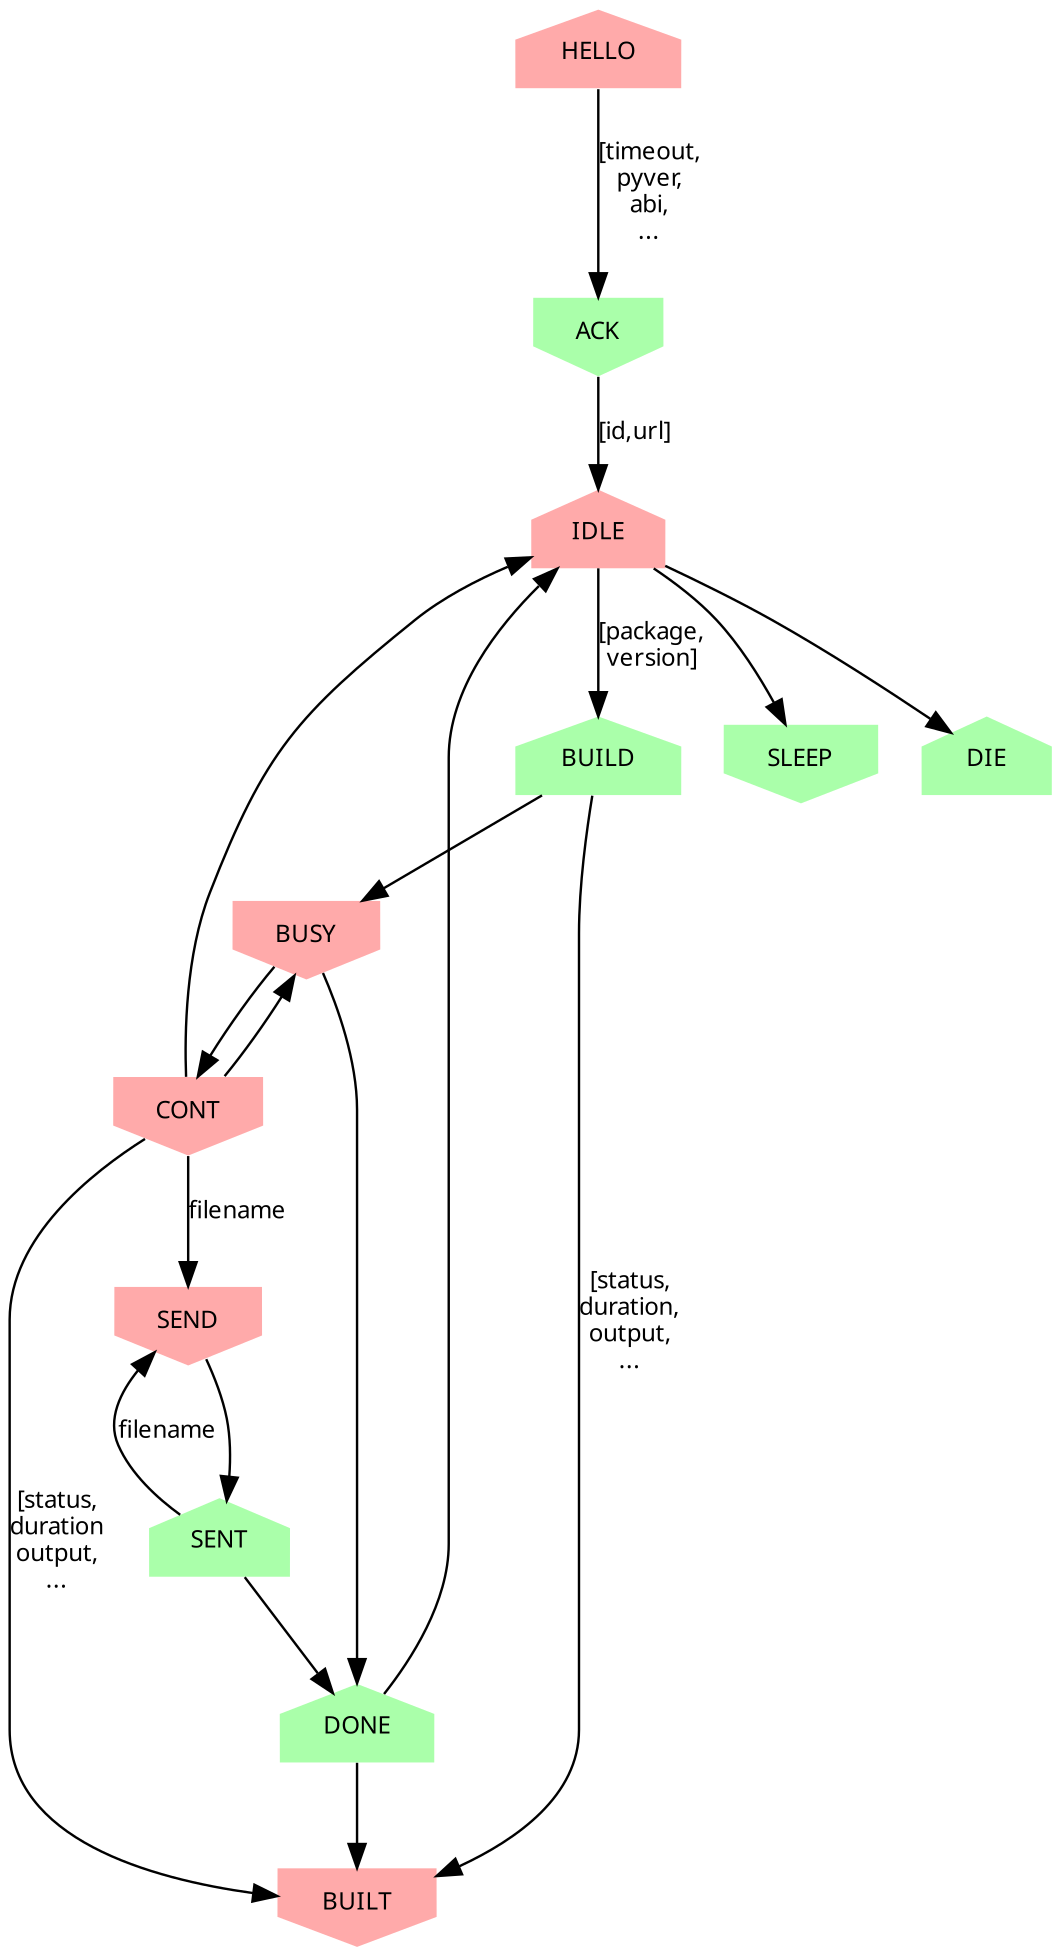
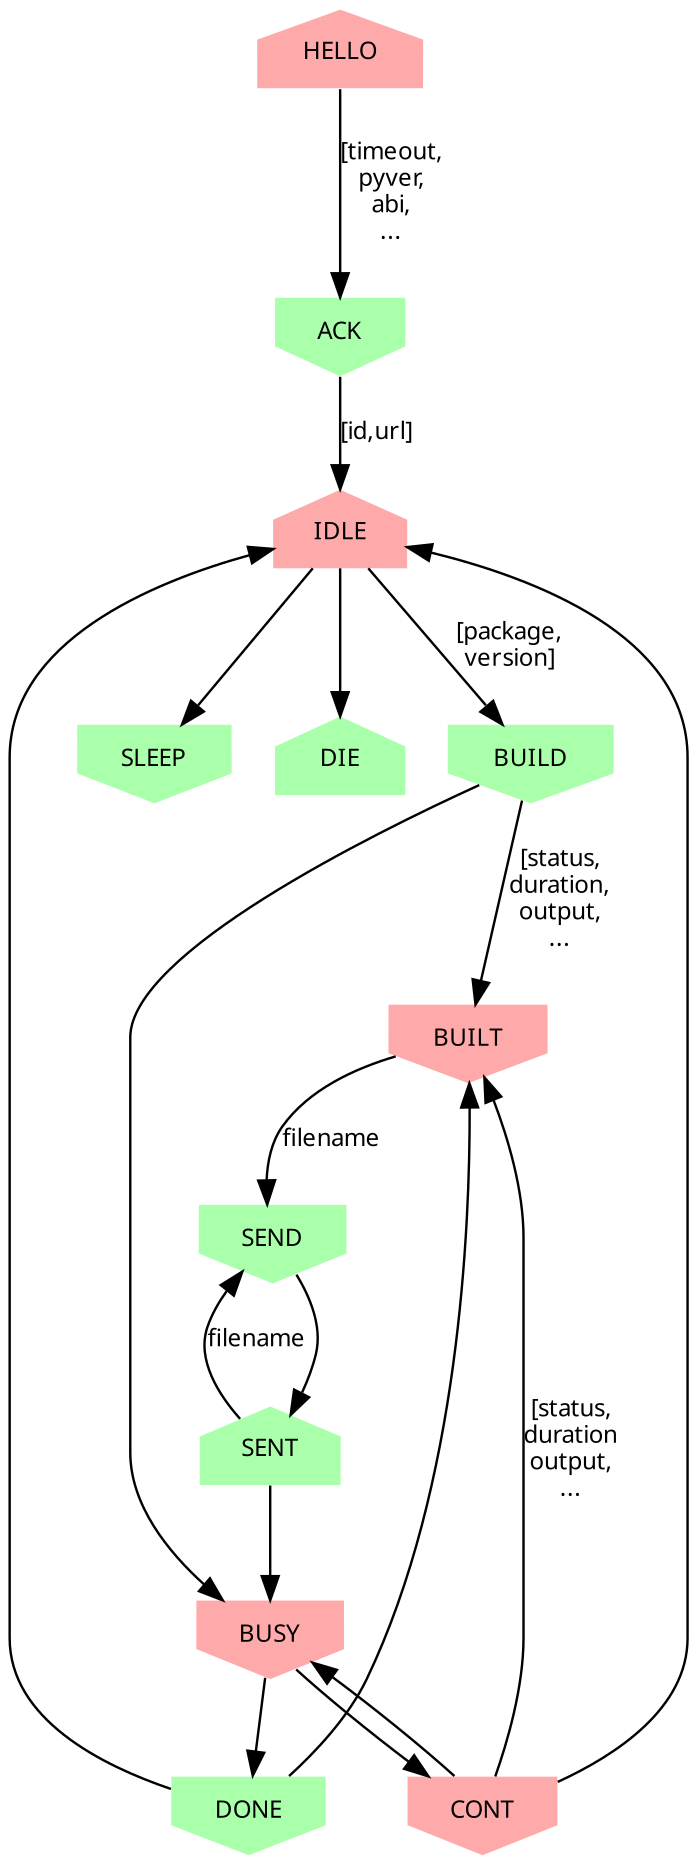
  digraph {
    node [fillcolor="#aaffaa" fontname=Sans fontsize=10 penwidth=0 shape=invhouse style=filled]
    edge [fontname=Sans fontsize=10]
    n1 [fillcolor="#ffaaaa" label=HELLO shape=house]
    n2 [label=ACK]
    IDLE [fillcolor="#ffaaaa" shape=house]
-   BUILD [shape=house]
+   BUILD
    SLEEP
    n6 [label=DIE shape=house]
    BUILT [fillcolor="#ffaaaa"]
    BUSY [fillcolor="#ffaaaa"]
-   SEND [fillcolor="#ffaaaa"]
+   SEND
    SENT [shape=house]
-   DONE [shape=house]
+   DONE
    CONT [fillcolor="#ffaaaa"]
    n1 -> n2 [label="[timeout,\npyver,\nabi,\n..."]
    n2 -> IDLE [label="[id,url]"]
    IDLE -> BUILD [label="[package,\nversion]"]
    IDLE -> SLEEP
    IDLE -> n6
    BUILD -> BUILT [label="[status,\nduration,\noutput,\n..."]
    BUILD -> BUSY
-   CONT -> SEND [label=filename]
+   BUILT -> SEND [label=filename]
    BUSY -> DONE
    BUSY -> CONT
    SEND -> SENT
    SENT -> SEND [label=filename]
-   SENT -> DONE
+   SENT -> BUSY
    DONE -> IDLE
    DONE -> BUILT
    CONT -> IDLE
    CONT -> BUILT [label="[status,\nduration\noutput,\n..."]
    CONT -> BUSY
  }
